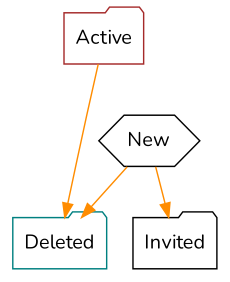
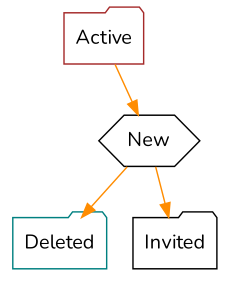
  digraph {
    fontname=Nunito
    node [color=black fontname=Nunito shape=folder]
    edge [color=darkorange fontname=Nunito]
    n1 [label=New shape=hexagon]
    n2 [color=teal label=Deleted]
    n3 [label=Invited]
    n4 [color=brown label=Active]
    n1 -> n2
    n1 -> n3
-   n4 -> n2
+   n4 -> n1
  }
